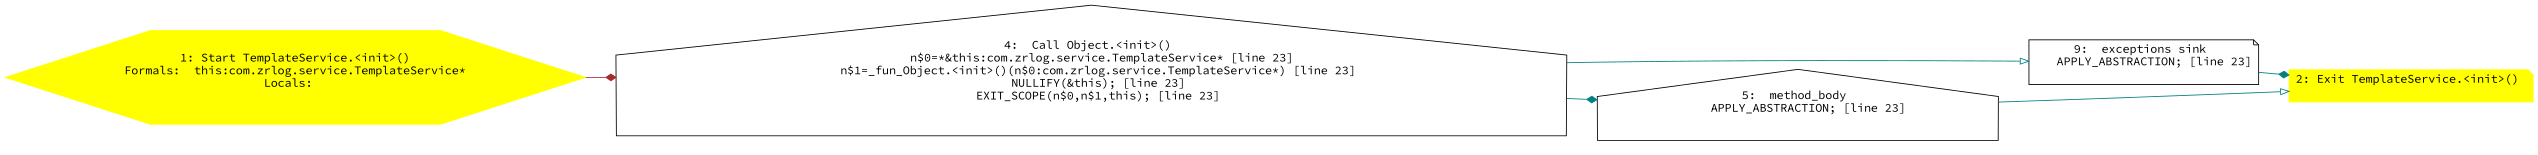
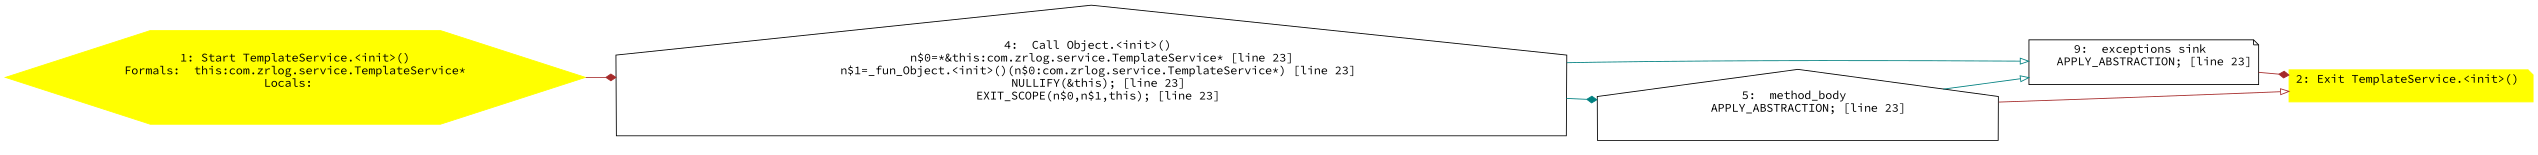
  digraph {
    fontname="Source Code Pro"
    rankdir=LR
    node [fontname="Source Code Pro" shape=house]
    edge [arrowhead=diamond color=teal fontname="Source Code Pro"]
    n1 [color=yellow label="1: Start TemplateService.<init>()\nFormals:  this:com.zrlog.service.TemplateService*\nLocals:  \n  " shape=hexagon style=filled]
    n2 [label="4:  Call Object.<init>() \n   n$0=*&this:com.zrlog.service.TemplateService* [line 23]\n  n$1=_fun_Object.<init>()(n$0:com.zrlog.service.TemplateService*) [line 23]\n  NULLIFY(&this); [line 23]\n  EXIT_SCOPE(n$0,n$1,this); [line 23]\n "]
    n3 [label="9:  exceptions sink \n   APPLY_ABSTRACTION; [line 23]\n " shape=note]
    n4 [label="5:  method_body \n   APPLY_ABSTRACTION; [line 23]\n "]
    n5 [color=yellow label="2: Exit TemplateService.<init>() \n  " shape=note style=filled]
    n1 -> n2 [color=brown]
    n2 -> n3 [arrowhead=onormal]
    n2 -> n4
-   n3 -> n5
-   n4 -> n5 [arrowhead=onormal]
+   n3 -> n5 [color=brown]
+   n4 -> n3 [arrowhead=onormal]
+   n4 -> n5 [arrowhead=onormal color=brown]
  }
